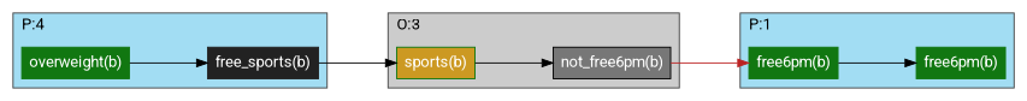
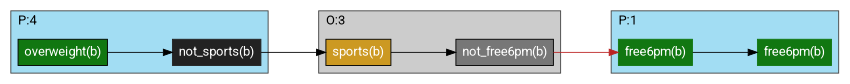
  digraph {
    bgcolor="#FFFFFF"
    compound=true
    fontname=Roboto
    rankdir=LR
    ranksep=1
    node [color="#117711" fillcolor="#117711" fontcolor=white fontname=Roboto margin="0.1,0.1" shape=box style=filled]
    edge [color="#000000" fontname=Roboto]
    n1 [height=0.4 label="free6pm(b)" width=0.6]
    n2 [height=0.4 label="free6pm(b)" width=0.6]
    n3 [color="#000000" fillcolor="#777777" fontcolor="#FFFFFF" height=0.4 label="not_free6pm(b)" width=0.6]
-   n4 [fillcolor="#CC9922" fontcolor="#FFFFFF" height=0.4 label="sports(b)" width=0.6]
-   n5 [color="#222222" fillcolor="#222222" height=0.4 label="free_sports(b)" width=0.6]
-   n6 [height=0.4 label="overweight(b)" width=0.6]
+   n4 [color="#000000" fillcolor="#CC9922" fontcolor="#FFFFFF" height=0.4 label="sports(b)" width=0.6]
+   n5 [color="#222222" fillcolor="#222222" height=0.4 label="not_sports(b)" width=0.6]
+   n6 [color="#000000" height=0.4 label="overweight(b)" width=0.6]
    subgraph cluster_1 {
      color="#A2DDF3"
      label="P:1"
      labeljust=l
      pencolor="#444444"
      style=filled
      n1
      n2
    }
    subgraph cluster_2 {
      color="#CCCCCC"
      label="O:3"
      labeljust=l
      pencolor="#444444"
      style=filled
      n3
      n4
    }
    subgraph cluster_3 {
      color="#A2DDF3"
      label="P:4"
      labeljust=l
      pencolor="#444444"
      style=filled
      n5
      n6
    }
    n2 -> n1
    n3 -> n2 [color="#BB2222"]
    n4 -> n3
    n5 -> n4
    n6 -> n5
  }
